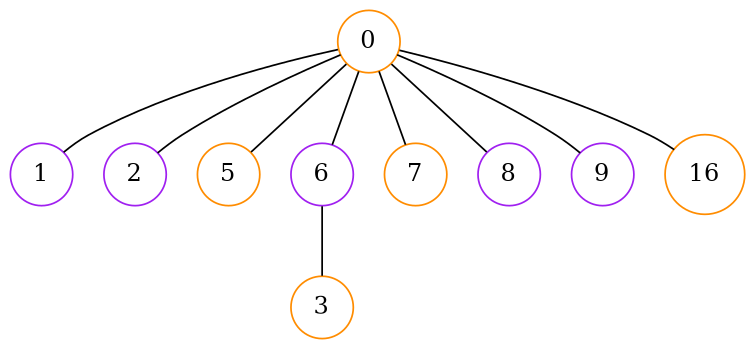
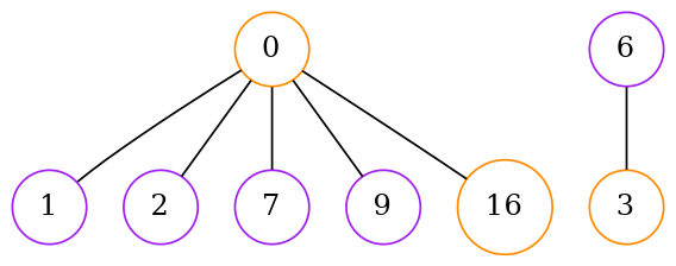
  graph {
    node [color=darkorange shape=circle]
    0
    1 [color=purple]
    2 [color=purple]
-   5
    6 [color=purple]
-   7
-   8 [color=purple]
+   7 [color=purple]
    9 [color=purple]
    n9 [label=16]
    3
    0 -- 1
    0 -- 2
-   0 -- 5
-   0 -- 6
    0 -- 7
-   0 -- 8
    0 -- 9
    0 -- n9
    6 -- 3
  }
